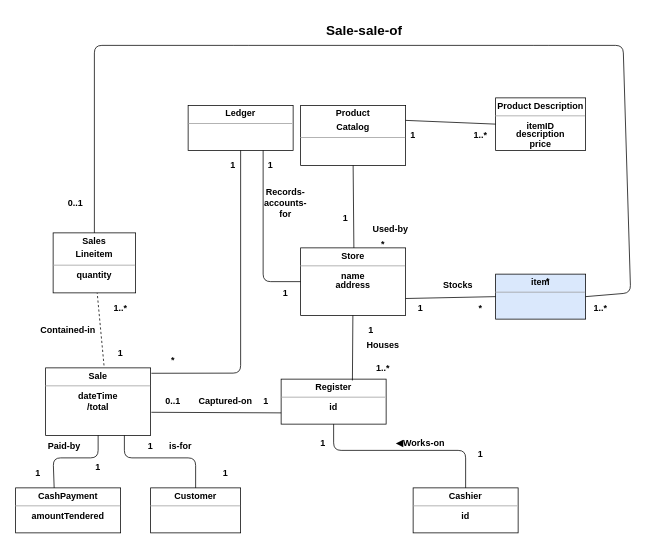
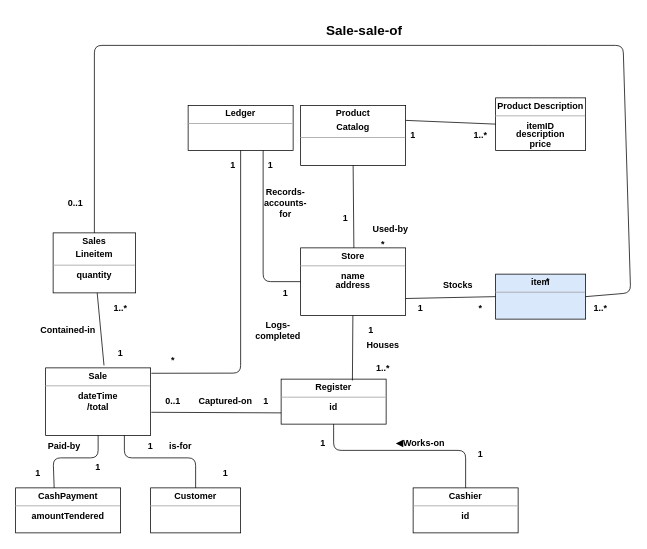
  <mxCell id="0" />
  <mxCell id="1" parent="0" />
  <mxCell id="2" value="&lt;p style=&quot;margin: 0px ; margin-top: 4px ; text-align: center&quot;&gt;&lt;span&gt;Ledger&lt;/span&gt;&lt;/p&gt;&lt;hr size=&quot;1&quot;&gt;&lt;div style=&quot;height: 2px&quot;&gt;&lt;br&gt;&lt;/div&gt;" style="verticalAlign=top;align=left;overflow=fill;fontSize=12;fontFamily=Helvetica;html=1;fontStyle=1" vertex="1" parent="1"><mxGeometry x="250" y="140" width="140" height="60" as="geometry" /></mxCell>
  <mxCell id="3" value="&lt;p style=&quot;margin: 4px 0px 0px&quot;&gt;&lt;span&gt;Sales&lt;/span&gt;&lt;/p&gt;&lt;p style=&quot;margin: 4px 0px 0px&quot;&gt;&lt;span&gt;Lineitem&lt;/span&gt;&lt;/p&gt;&lt;hr size=&quot;1&quot;&gt;&lt;div style=&quot;height: 2px&quot;&gt;quantity&lt;/div&gt;" style="verticalAlign=top;align=center;overflow=fill;fontSize=12;fontFamily=Helvetica;html=1;gradientColor=none;fontStyle=1" vertex="1" parent="1"><mxGeometry x="70" y="310" width="110" height="80" as="geometry" /></mxCell>
  <mxCell id="4" value="&lt;p style=&quot;margin: 4px 0px 0px&quot;&gt;&lt;span&gt;Sale&lt;/span&gt;&lt;/p&gt;&lt;hr size=&quot;1&quot;&gt;&lt;div style=&quot;height: 2px&quot;&gt;dateTime&lt;/div&gt;&lt;div style=&quot;height: 2px&quot;&gt;&lt;br&gt;&lt;/div&gt;&lt;div style=&quot;height: 2px&quot;&gt;&lt;br&gt;&lt;/div&gt;&lt;div style=&quot;height: 2px&quot;&gt;&lt;br&gt;&lt;/div&gt;&lt;div style=&quot;height: 2px&quot;&gt;&lt;br&gt;&lt;/div&gt;&lt;div style=&quot;height: 2px&quot;&gt;&lt;br&gt;&lt;/div&gt;&lt;div style=&quot;height: 2px&quot;&gt;&lt;br&gt;&lt;/div&gt;&lt;div style=&quot;height: 2px&quot;&gt;/total&lt;/div&gt;&lt;div style=&quot;height: 2px&quot;&gt;&lt;br&gt;&lt;/div&gt;&lt;div style=&quot;height: 2px&quot;&gt;&amp;nbsp;&lt;/div&gt;&lt;div style=&quot;height: 2px&quot;&gt;&amp;nbsp;&lt;/div&gt;" style="verticalAlign=top;align=center;overflow=fill;fontSize=12;fontFamily=Helvetica;html=1;fontStyle=1" vertex="1" parent="1"><mxGeometry x="60" y="490" width="140" height="90" as="geometry" /></mxCell>
  <mxCell id="5" value="&lt;p style=&quot;margin: 0px ; margin-top: 4px ; text-align: center&quot;&gt;&lt;span&gt;CashPayment&lt;/span&gt;&lt;/p&gt;&lt;hr size=&quot;1&quot;&gt;&lt;div style=&quot;text-align: center ; height: 2px&quot;&gt;amountTendered&lt;/div&gt;" style="verticalAlign=top;align=left;overflow=fill;fontSize=12;fontFamily=Helvetica;html=1;fontStyle=1" vertex="1" parent="1"><mxGeometry y="650" width="140" height="60" as="geometry" x="20" /></mxCell>
  <mxCell id="6" value="&lt;p style=&quot;margin: 0px ; margin-top: 4px ; text-align: center&quot;&gt;&lt;span&gt;Customer&lt;/span&gt;&lt;/p&gt;&lt;hr size=&quot;1&quot;&gt;&lt;div style=&quot;height: 2px&quot;&gt;&lt;br&gt;&lt;/div&gt;" style="verticalAlign=top;align=left;overflow=fill;fontSize=12;fontFamily=Helvetica;html=1;fontStyle=1" vertex="1" parent="1"><mxGeometry x="200" y="650" width="120" height="60" as="geometry" /></mxCell>
  <mxCell id="7" value="&lt;p style=&quot;margin: 0px ; margin-top: 4px ; text-align: center&quot;&gt;&lt;span&gt;Product&lt;/span&gt;&lt;/p&gt;&lt;p style=&quot;margin: 0px ; margin-top: 4px ; text-align: center&quot;&gt;&lt;span&gt;Catalog&lt;/span&gt;&lt;/p&gt;&lt;hr size=&quot;1&quot;&gt;&lt;div style=&quot;height: 2px&quot;&gt;&lt;br&gt;&lt;/div&gt;" style="verticalAlign=top;align=left;overflow=fill;fontSize=12;fontFamily=Helvetica;html=1;fontStyle=1" vertex="1" parent="1"><mxGeometry x="400" y="140" width="140" height="80" as="geometry" /></mxCell>
  <mxCell id="8" value="&lt;p style=&quot;margin: 4px 0px 0px&quot;&gt;&lt;span&gt;Store&lt;/span&gt;&lt;/p&gt;&lt;hr size=&quot;1&quot;&gt;&lt;div style=&quot;height: 2px&quot;&gt;name&lt;/div&gt;&lt;div style=&quot;height: 2px&quot;&gt;&lt;br&gt;&lt;/div&gt;&lt;div style=&quot;height: 2px&quot;&gt;&lt;br&gt;&lt;/div&gt;&lt;div style=&quot;height: 2px&quot;&gt;&lt;br&gt;&lt;/div&gt;&lt;div style=&quot;height: 2px&quot;&gt;&lt;br&gt;&lt;/div&gt;&lt;div style=&quot;height: 2px&quot;&gt;&lt;br&gt;&lt;/div&gt;&lt;div style=&quot;height: 2px&quot;&gt;address&lt;/div&gt;" style="verticalAlign=top;align=center;overflow=fill;fontSize=12;fontFamily=Helvetica;html=1;fontStyle=1" vertex="1" parent="1"><mxGeometry x="400" y="330" width="140" height="90" as="geometry" /></mxCell>
  <mxCell id="9" value="&lt;p style=&quot;margin: 4px 0px 0px&quot;&gt;&lt;span&gt;Register&lt;/span&gt;&lt;/p&gt;&lt;hr size=&quot;1&quot;&gt;&lt;div style=&quot;height: 2px&quot;&gt;id&lt;/div&gt;" style="verticalAlign=top;align=center;overflow=fill;fontSize=12;fontFamily=Helvetica;html=1;fontStyle=1" vertex="1" parent="1"><mxGeometry x="374" y="505" width="140" height="60" as="geometry" /></mxCell>
  <mxCell id="10" value="&lt;p style=&quot;margin: 4px 0px 0px&quot;&gt;&lt;span&gt;Cashier&lt;/span&gt;&lt;/p&gt;&lt;hr size=&quot;1&quot;&gt;&lt;div style=&quot;height: 2px&quot;&gt;id&lt;/div&gt;" style="verticalAlign=top;align=center;overflow=fill;fontSize=12;fontFamily=Helvetica;html=1;fontStyle=1" vertex="1" parent="1"><mxGeometry x="550" y="650" width="140" height="60" as="geometry" /></mxCell>
  <mxCell id="11" value="&lt;p style=&quot;margin: 0px ; margin-top: 4px ; text-align: center&quot;&gt;Product Description&lt;/p&gt;&lt;hr size=&quot;1&quot;&gt;&lt;div style=&quot;text-align: center ; height: 2px&quot;&gt;itemID&lt;/div&gt;&lt;div style=&quot;text-align: center ; height: 2px&quot;&gt;&lt;br&gt;&lt;/div&gt;&lt;div style=&quot;text-align: center ; height: 2px&quot;&gt;&lt;br&gt;&lt;/div&gt;&lt;div style=&quot;text-align: center ; height: 2px&quot;&gt;&lt;br&gt;&lt;/div&gt;&lt;div style=&quot;text-align: center ; height: 2px&quot;&gt;&lt;br&gt;&lt;/div&gt;&lt;div style=&quot;text-align: center ; height: 2px&quot;&gt;description&lt;/div&gt;&lt;div style=&quot;text-align: center ; height: 2px&quot;&gt;&lt;br&gt;&lt;/div&gt;&lt;div style=&quot;text-align: center ; height: 2px&quot;&gt;&lt;br&gt;&lt;/div&gt;&lt;div style=&quot;text-align: center ; height: 2px&quot;&gt;&lt;br&gt;&lt;/div&gt;&lt;div style=&quot;text-align: center ; height: 2px&quot;&gt;&lt;br&gt;&lt;/div&gt;&lt;div style=&quot;text-align: center ; height: 2px&quot;&gt;&lt;br&gt;&lt;/div&gt;&lt;div style=&quot;text-align: center ; height: 2px&quot;&gt;&lt;br&gt;&lt;/div&gt;&lt;div style=&quot;text-align: center ; height: 2px&quot;&gt;price&lt;/div&gt;" style="verticalAlign=top;align=left;overflow=fill;fontSize=12;fontFamily=Helvetica;html=1;fontStyle=1" vertex="1" parent="1"><mxGeometry x="660" y="130" width="120" height="70" as="geometry" /></mxCell>
  <mxCell id="12" value="&lt;p style=&quot;margin: 0px ; margin-top: 4px ; text-align: center&quot;&gt;&lt;span&gt;item&lt;/span&gt;&lt;/p&gt;&lt;hr size=&quot;1&quot;&gt;&lt;div style=&quot;height: 2px&quot;&gt;&lt;br&gt;&lt;/div&gt;" style="verticalAlign=top;align=left;overflow=fill;fontSize=12;fontFamily=Helvetica;html=1;fontStyle=1;fillColor=#dae8fc;" vertex="1" parent="1"><mxGeometry x="660" y="365" width="120" height="60" as="geometry" /></mxCell>
  <mxCell id="13" value="" style="endArrow=none;html=1;fontFamily=Helvetica;exitX=0.5;exitY=0;exitDx=0;exitDy=0;entryX=1;entryY=0.5;entryDx=0;entryDy=0;fontStyle=1" edge="1" parent="1" source="3" target="12"><mxGeometry width="50" height="50" relative="1" as="geometry"><mxPoint x="430" y="260" as="sourcePoint" /><mxPoint x="480" y="210" as="targetPoint" /><Array as="points"><mxPoint x="125" y="60" /><mxPoint x="320" y="60" /><mxPoint x="720" y="60" /><mxPoint x="830" y="60" /><mxPoint x="840" y="390" /></Array></mxGeometry></mxCell>
  <mxCell id="14" value="" style="endArrow=none;html=1;fontFamily=Helvetica;exitX=1.007;exitY=0.08;exitDx=0;exitDy=0;exitPerimeter=0;entryX=0.5;entryY=1;entryDx=0;entryDy=0;fontStyle=1" edge="1" parent="1" source="4" target="2"><mxGeometry width="50" height="50" relative="1" as="geometry"><mxPoint x="430" y="260" as="sourcePoint" /><mxPoint x="480" y="210" as="targetPoint" /><Array as="points"><mxPoint x="320" y="497" /></Array></mxGeometry></mxCell>
  <mxCell id="15" value="" style="endArrow=none;html=1;fontFamily=Helvetica;entryX=0;entryY=0.5;entryDx=0;entryDy=0;fontStyle=1" edge="1" parent="1" target="8"><mxGeometry width="50" height="50" relative="1" as="geometry"><mxPoint x="350" y="200" as="sourcePoint" /><mxPoint x="480" y="210" as="targetPoint" /><Array as="points"><mxPoint x="350" y="375" /></Array></mxGeometry></mxCell>
  <mxCell id="16" value="" style="endArrow=none;html=1;fontFamily=Helvetica;entryX=0.5;entryY=1;entryDx=0;entryDy=0;fontStyle=1" edge="1" parent="1" target="7"><mxGeometry width="50" height="50" relative="1" as="geometry"><mxPoint x="471" y="330" as="sourcePoint" /><mxPoint x="480" y="210" as="targetPoint" /></mxGeometry></mxCell>
  <mxCell id="17" value="" style="endArrow=none;html=1;fontFamily=Helvetica;entryX=0;entryY=0.5;entryDx=0;entryDy=0;exitX=1;exitY=0.25;exitDx=0;exitDy=0;fontStyle=1" edge="1" parent="1" source="7" target="11"><mxGeometry width="50" height="50" relative="1" as="geometry"><mxPoint x="430" y="260" as="sourcePoint" /><mxPoint x="480" y="210" as="targetPoint" /></mxGeometry></mxCell>
  <mxCell id="18" value="" style="endArrow=none;html=1;fontFamily=Helvetica;exitX=1;exitY=0.75;exitDx=0;exitDy=0;fontStyle=1;entryX=0;entryY=0.5;entryDx=0;entryDy=0;" edge="1" parent="1" source="8" target="12"><mxGeometry width="50" height="50" relative="1" as="geometry"><mxPoint x="430" y="260" as="sourcePoint" /><mxPoint x="660" y="413" as="targetPoint" /></mxGeometry></mxCell>
  <mxCell id="19" value="" style="endArrow=none;html=1;fontFamily=Helvetica;exitX=0.679;exitY=0.03;exitDx=0;exitDy=0;exitPerimeter=0;fontStyle=1" edge="1" parent="1" source="9" target="8"><mxGeometry width="50" height="50" relative="1" as="geometry"><mxPoint x="430" y="360" as="sourcePoint" /><mxPoint x="480" y="310" as="targetPoint" /></mxGeometry></mxCell>
  <mxCell id="20" value="" style="endArrow=none;html=1;fontFamily=Helvetica;exitX=0.5;exitY=0;exitDx=0;exitDy=0;entryX=0.5;entryY=1;entryDx=0;entryDy=0;fontStyle=1" edge="1" parent="1" source="10" target="9"><mxGeometry width="50" height="50" relative="1" as="geometry"><mxPoint x="430" y="460" as="sourcePoint" /><mxPoint x="480" y="410" as="targetPoint" /><Array as="points"><mxPoint x="620" y="600" /><mxPoint x="444" y="600" /></Array></mxGeometry></mxCell>
  <mxCell id="21" value="" style="endArrow=none;html=1;fontFamily=Helvetica;exitX=0.367;exitY=0;exitDx=0;exitDy=0;entryX=0.5;entryY=1;entryDx=0;entryDy=0;exitPerimeter=0;fontStyle=1" edge="1" parent="1" source="5" target="4"><mxGeometry width="50" height="50" relative="1" as="geometry"><mxPoint x="430" y="460" as="sourcePoint" /><mxPoint x="480" y="410" as="targetPoint" /><Array as="points"><mxPoint x="70" y="610" /><mxPoint x="130" y="610" /></Array></mxGeometry></mxCell>
  <mxCell id="22" value="" style="endArrow=none;html=1;fontFamily=Helvetica;exitX=0.75;exitY=1;exitDx=0;exitDy=0;entryX=0.5;entryY=0;entryDx=0;entryDy=0;fontStyle=1" edge="1" parent="1" source="4" target="6"><mxGeometry width="50" height="50" relative="1" as="geometry"><mxPoint x="430" y="460" as="sourcePoint" /><mxPoint x="480" y="410" as="targetPoint" /><Array as="points"><mxPoint x="165" y="610" /><mxPoint x="260" y="610" /></Array></mxGeometry></mxCell>
  <mxCell id="23" value="" style="endArrow=none;html=1;fontFamily=Helvetica;exitX=1.007;exitY=0.658;exitDx=0;exitDy=0;entryX=0;entryY=0.75;entryDx=0;entryDy=0;exitPerimeter=0;fontStyle=1" edge="1" parent="1" source="4" target="9"><mxGeometry width="50" height="50" relative="1" as="geometry"><mxPoint x="430" y="460" as="sourcePoint" /><mxPoint x="480" y="410" as="targetPoint" /></mxGeometry></mxCell>
  <mxCell id="24" value="0..1" style="text;html=1;strokeColor=none;fillColor=none;align=center;verticalAlign=middle;whiteSpace=wrap;rounded=0;fontFamily=Helvetica;fontStyle=1" vertex="1" parent="1"><mxGeometry x="80" y="260" width="40" height="20" as="geometry" /></mxCell>
  <mxCell id="25" value="&lt;font style=&quot;font-size: 18px&quot;&gt;Sale-sale-of&lt;/font&gt;" style="text;html=1;strokeColor=none;fillColor=none;align=center;verticalAlign=middle;whiteSpace=wrap;rounded=0;fontFamily=Helvetica;fontStyle=1" vertex="1" parent="1"><mxGeometry x="390" y="20" width="190" height="40" as="geometry" /></mxCell>
  <mxCell id="26" value="1" style="text;html=1;strokeColor=none;fillColor=none;align=center;verticalAlign=middle;whiteSpace=wrap;rounded=0;fontFamily=Helvetica;fontStyle=1" vertex="1" parent="1"><mxGeometry x="290" y="210" width="40" height="20" as="geometry" /></mxCell>
  <mxCell id="27" value="1" style="text;html=1;strokeColor=none;fillColor=none;align=center;verticalAlign=middle;whiteSpace=wrap;rounded=0;fontFamily=Helvetica;fontStyle=1" vertex="1" parent="1"><mxGeometry x="340" y="210" width="40" height="20" as="geometry" /></mxCell>
  <mxCell id="28" value="Records-accounts-for" style="text;html=1;strokeColor=none;fillColor=none;align=center;verticalAlign=middle;whiteSpace=wrap;rounded=0;fontFamily=Helvetica;fontStyle=1" vertex="1" parent="1"><mxGeometry x="360" y="245" width="40" height="50" as="geometry" /></mxCell>
  <mxCell id="29" value="1" style="text;html=1;strokeColor=none;fillColor=none;align=center;verticalAlign=middle;whiteSpace=wrap;rounded=0;fontFamily=Helvetica;fontStyle=1" vertex="1" parent="1"><mxGeometry x="440" y="280" width="40" height="20" as="geometry" /></mxCell>
  <mxCell id="30" value="1" style="text;html=1;strokeColor=none;fillColor=none;align=center;verticalAlign=middle;whiteSpace=wrap;rounded=0;fontFamily=Helvetica;fontStyle=1" vertex="1" parent="1"><mxGeometry x="530" y="170" width="40" height="20" as="geometry" /></mxCell>
  <mxCell id="31" value="1..*" style="text;html=1;strokeColor=none;fillColor=none;align=center;verticalAlign=middle;whiteSpace=wrap;rounded=0;fontFamily=Helvetica;fontStyle=1" vertex="1" parent="1"><mxGeometry x="620" y="170" width="40" height="20" as="geometry" /></mxCell>
  <mxCell id="32" value="*" style="text;html=1;strokeColor=none;fillColor=none;align=center;verticalAlign=middle;whiteSpace=wrap;rounded=0;fontFamily=Helvetica;fontStyle=1" vertex="1" parent="1"><mxGeometry x="710" y="365" width="40" height="20" as="geometry" /></mxCell>
  <mxCell id="33" value="1..*" style="text;html=1;strokeColor=none;fillColor=none;align=center;verticalAlign=middle;whiteSpace=wrap;rounded=0;fontFamily=Helvetica;fontStyle=1" vertex="1" parent="1"><mxGeometry x="780" y="400" width="40" height="20" as="geometry" /></mxCell>
  <mxCell id="34" value="Stocks" style="text;html=1;strokeColor=none;fillColor=none;align=center;verticalAlign=middle;whiteSpace=wrap;rounded=0;fontFamily=Helvetica;rotation=0;fontStyle=1" vertex="1" parent="1"><mxGeometry x="590" y="370" width="40" height="20" as="geometry" /></mxCell>
  <mxCell id="35" value="1" style="text;html=1;strokeColor=none;fillColor=none;align=center;verticalAlign=middle;whiteSpace=wrap;rounded=0;fontFamily=Helvetica;fontStyle=1" vertex="1" parent="1"><mxGeometry x="540" y="400" width="40" height="20" as="geometry" /></mxCell>
  <mxCell id="36" value="*" style="text;html=1;strokeColor=none;fillColor=none;align=center;verticalAlign=middle;whiteSpace=wrap;rounded=0;fontFamily=Helvetica;fontStyle=1" vertex="1" parent="1"><mxGeometry x="620" y="400" width="40" height="20" as="geometry" /></mxCell>
  <mxCell id="37" value="1" style="text;html=1;strokeColor=none;fillColor=none;align=center;verticalAlign=middle;whiteSpace=wrap;rounded=0;fontFamily=Helvetica;fontStyle=1" vertex="1" parent="1"><mxGeometry x="474" y="430" width="40" height="20" as="geometry" /></mxCell>
  <mxCell id="38" value="1..*" style="text;html=1;strokeColor=none;fillColor=none;align=center;verticalAlign=middle;whiteSpace=wrap;rounded=0;fontFamily=Helvetica;fontStyle=1" vertex="1" parent="1"><mxGeometry x="490" y="480" width="40" height="20" as="geometry" /></mxCell>
  <mxCell id="39" value="Houses" style="text;html=1;strokeColor=none;fillColor=none;align=center;verticalAlign=middle;whiteSpace=wrap;rounded=0;fontFamily=Helvetica;fontStyle=1" vertex="1" parent="1"><mxGeometry x="490" y="450" width="40" height="20" as="geometry" /></mxCell>
  <mxCell id="40" value="1" style="text;html=1;strokeColor=none;fillColor=none;align=center;verticalAlign=middle;whiteSpace=wrap;rounded=0;fontFamily=Helvetica;fontStyle=1" vertex="1" parent="1"><mxGeometry x="410" y="580" width="40" height="20" as="geometry" /></mxCell>
  <mxCell id="41" value="◀Works-on" style="text;html=1;strokeColor=none;fillColor=none;align=center;verticalAlign=middle;whiteSpace=wrap;rounded=0;fontFamily=Helvetica;fontStyle=1" vertex="1" parent="1"><mxGeometry x="520" y="580" width="80" height="20" as="geometry" /></mxCell>
  <mxCell id="42" value="1" style="text;html=1;strokeColor=none;fillColor=none;align=center;verticalAlign=middle;whiteSpace=wrap;rounded=0;fontFamily=Helvetica;fontStyle=1" vertex="1" parent="1"><mxGeometry x="620" y="595" width="40" height="20" as="geometry" /></mxCell>
  <mxCell id="43" value="1" style="text;html=1;strokeColor=none;fillColor=none;align=center;verticalAlign=middle;whiteSpace=wrap;rounded=0;fontFamily=Helvetica;fontStyle=1" vertex="1" parent="1"><mxGeometry x="280" y="620" width="40" height="20" as="geometry" /></mxCell>
  <mxCell id="44" value="1" style="text;html=1;strokeColor=none;fillColor=none;align=center;verticalAlign=middle;whiteSpace=wrap;rounded=0;fontFamily=Helvetica;fontStyle=1" vertex="1" parent="1"><mxGeometry x="30" y="620" width="40" height="20" as="geometry" /></mxCell>
  <mxCell id="45" value="Paid-by" style="text;html=1;strokeColor=none;fillColor=none;align=center;verticalAlign=middle;whiteSpace=wrap;rounded=0;fontFamily=Helvetica;fontStyle=1" vertex="1" parent="1"><mxGeometry x="60" y="585" width="50" height="20" as="geometry" /></mxCell>
  <mxCell id="46" value="1" style="text;html=1;strokeColor=none;fillColor=none;align=center;verticalAlign=middle;whiteSpace=wrap;rounded=0;fontFamily=Helvetica;fontStyle=1" vertex="1" parent="1"><mxGeometry x="110" y="615" width="40" height="15" as="geometry" /></mxCell>
  <mxCell id="47" value="1" style="text;html=1;strokeColor=none;fillColor=none;align=center;verticalAlign=middle;whiteSpace=wrap;rounded=0;fontFamily=Helvetica;fontStyle=1" vertex="1" parent="1"><mxGeometry x="180" y="585" width="40" height="20" as="geometry" /></mxCell>
  <mxCell id="48" value="is-for" style="text;html=1;strokeColor=none;fillColor=none;align=center;verticalAlign=middle;whiteSpace=wrap;rounded=0;fontFamily=Helvetica;fontStyle=1" vertex="1" parent="1"><mxGeometry x="220" y="585" width="40" height="20" as="geometry" /></mxCell>
  <mxCell id="49" value="1" style="text;html=1;strokeColor=none;fillColor=none;align=center;verticalAlign=middle;whiteSpace=wrap;rounded=0;fontFamily=Helvetica;fontStyle=1" vertex="1" parent="1"><mxGeometry x="334" y="525" width="40" height="20" as="geometry" /></mxCell>
  <mxCell id="50" value="0..1" style="text;html=1;strokeColor=none;fillColor=none;align=center;verticalAlign=middle;whiteSpace=wrap;rounded=0;fontFamily=Helvetica;fontStyle=1" vertex="1" parent="1"><mxGeometry x="210" y="525" width="40" height="20" as="geometry" /></mxCell>
  <mxCell id="51" value="Captured-on" style="text;html=1;strokeColor=none;fillColor=none;align=center;verticalAlign=middle;whiteSpace=wrap;rounded=0;fontFamily=Helvetica;fontStyle=1" vertex="1" parent="1"><mxGeometry x="260" y="525" width="80" height="20" as="geometry" /></mxCell>
- <mxCell id="52" value="" style="endArrow=none;html=1;fontFamily=Helvetica;exitX=0.556;exitY=-0.036;exitDx=0;exitDy=0;exitPerimeter=0;fontStyle=1;dashed=1;" edge="1" parent="1" source="4" target="3"><mxGeometry width="50" height="50" relative="1" as="geometry"><mxPoint x="430" y="360" as="sourcePoint" /><mxPoint x="480" y="310" as="targetPoint" /></mxGeometry></mxCell>
+ <mxCell id="52" value="" style="endArrow=none;html=1;fontFamily=Helvetica;exitX=0.556;exitY=-0.036;exitDx=0;exitDy=0;exitPerimeter=0;fontStyle=1" edge="1" parent="1" source="4" target="3"><mxGeometry width="50" height="50" relative="1" as="geometry"><mxPoint x="430" y="360" as="sourcePoint" /><mxPoint x="480" y="310" as="targetPoint" /></mxGeometry></mxCell>
  <mxCell id="53" value="1..*" style="text;html=1;strokeColor=none;fillColor=none;align=center;verticalAlign=middle;whiteSpace=wrap;rounded=0;fontFamily=Helvetica;fontStyle=1" vertex="1" parent="1"><mxGeometry x="140" y="400" width="40" height="20" as="geometry" /></mxCell>
  <mxCell id="54" value="1" style="text;html=1;strokeColor=none;fillColor=none;align=center;verticalAlign=middle;whiteSpace=wrap;rounded=0;fontFamily=Helvetica;fontStyle=1" vertex="1" parent="1"><mxGeometry x="140" y="460" width="40" height="20" as="geometry" /></mxCell>
  <mxCell id="55" value="Contained-in" style="text;html=1;strokeColor=none;fillColor=none;align=center;verticalAlign=middle;whiteSpace=wrap;rounded=0;fontFamily=Helvetica;fontStyle=1" vertex="1" parent="1"><mxGeometry x="50" y="430" width="80" height="20" as="geometry" /></mxCell>
  <mxCell id="56" value="*" style="text;html=1;strokeColor=none;fillColor=none;align=center;verticalAlign=middle;whiteSpace=wrap;rounded=0;fontFamily=Helvetica;fontStyle=1" vertex="1" parent="1"><mxGeometry x="210" y="470" width="40" height="20" as="geometry" /></mxCell>
+ <mxCell id="57" value="Logs-&lt;br&gt;completed" style="text;html=1;strokeColor=none;fillColor=none;align=center;verticalAlign=middle;whiteSpace=wrap;rounded=0;fontFamily=Helvetica;fontStyle=1" vertex="1" parent="1"><mxGeometry x="350" y="430" width="40" height="20" as="geometry" /></mxCell>
  <mxCell id="58" value="1" style="text;html=1;strokeColor=none;fillColor=none;align=center;verticalAlign=middle;whiteSpace=wrap;rounded=0;fontFamily=Helvetica;fontStyle=1" vertex="1" parent="1"><mxGeometry x="360" y="380" width="40" height="20" as="geometry" /></mxCell>
  <mxCell id="59" value="Used-by" style="text;html=1;strokeColor=none;fillColor=none;align=center;verticalAlign=middle;whiteSpace=wrap;rounded=0;fontFamily=Helvetica;fontStyle=1" vertex="1" parent="1"><mxGeometry x="490" y="295" width="60" height="20" as="geometry" /></mxCell>
  <mxCell id="60" value="*" style="text;html=1;strokeColor=none;fillColor=none;align=center;verticalAlign=middle;whiteSpace=wrap;rounded=0;fontFamily=Helvetica;fontStyle=1" vertex="1" parent="1"><mxGeometry x="490" y="315" width="40" height="20" as="geometry" /></mxCell>
